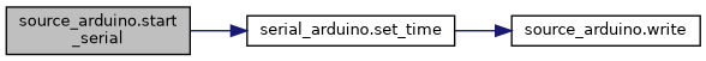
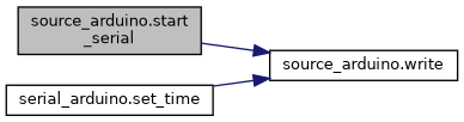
  digraph {
    rankdir=LR
    node [color=black fillcolor=white fontname=Helvetica fontsize=10 shape=record style=filled]
    edge [color=midnightblue fontname=Helvetica fontsize=10 labelfontname=Helvetica labelfontsize=10 style=solid]
    n1 [fillcolor=grey75 fontcolor=black height=0.2 label="source_arduino.start\l_serial" width=0.4]
    n2 [height=0.2 label="serial_arduino.set_time" width=0.4]
    n3 [height=0.2 label="source_arduino.write" width=0.4]
-   n1 -> n2
+   n1 -> n3
    n2 -> n3
  }
